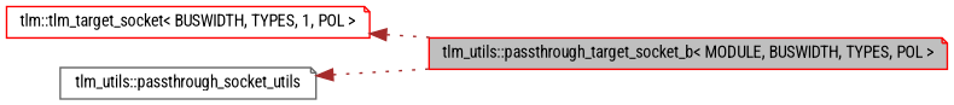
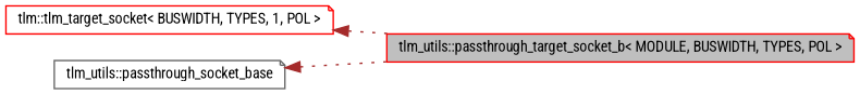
  digraph {
    rankdir=LR
    fontname="Roboto Condensed"
    node [color=red fillcolor=white fontname="Roboto Condensed" fontsize=10 shape=note style=filled]
    edge [color=brown dir=back fontname="Roboto Condensed" fontsize=10 labelfontname=FreeSans labelfontsize=10 style=dotted]
    n1 [fillcolor=grey75 fontcolor=black height=0.2 label="tlm_utils::passthrough_target_socket_b\< MODULE, BUSWIDTH, TYPES, POL \>" width=0.4]
    n2 [height=0.2 label="tlm::tlm_target_socket\< BUSWIDTH, TYPES, 1, POL \>" width=0.4]
-   n3 [color=gray40 height=0.2 label="tlm_utils::passthrough_socket_utils" width=0.4]
+   n3 [color=gray40 height=0.2 label="tlm_utils::passthrough_socket_base" width=0.4]
    n2 -> n1
    n3 -> n1
  }
